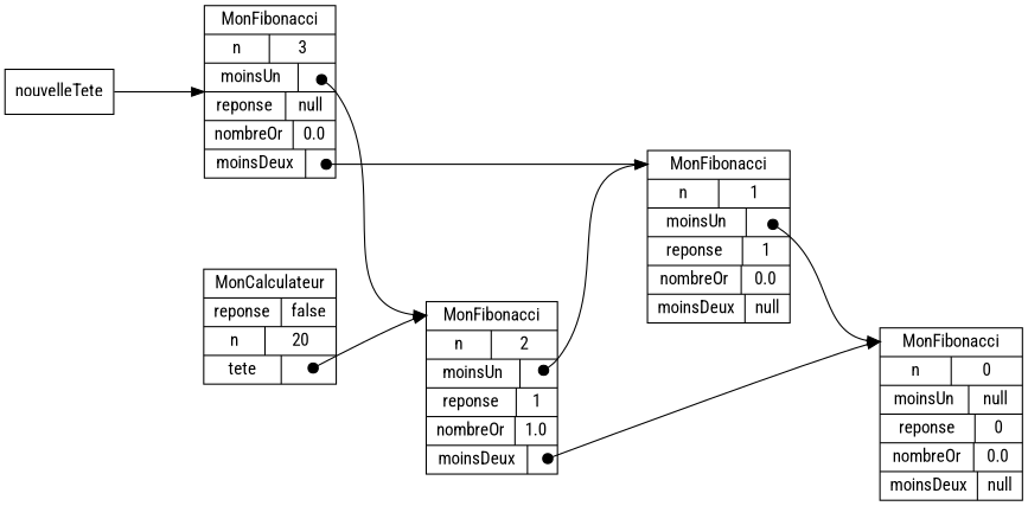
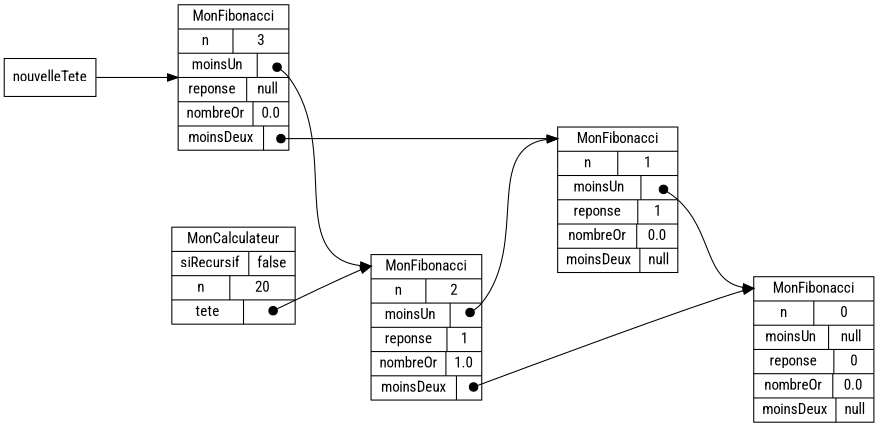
  digraph {
    compound=true
    nodesep=1.0
    rankdir=LR
    ranksep=1.0
    fontname="Roboto Condensed"
    node [fillcolor=white shape=record style=filled fontname="Roboto Condensed"]
    edge [fontname="Roboto Condensed" arrowtail=dot dir=both headport=_C tailclip=false tailport="moinsUn_moinsUn:c"]
    n1 [label=nouvelleTete shape=box]
    n2 [label="<_C>MonFibonacci|{n|3}|{moinsUn|<moinsUn_moinsUn>}|{reponse|null}|{nombreOr|0.0}|{moinsDeux|<moinsDeux_moinsDeux>}"]
    n3 [label="<_C>MonFibonacci|{n|2}|{moinsUn|<moinsUn_moinsUn>}|{reponse|1}|{nombreOr|1.0}|{moinsDeux|<moinsDeux_moinsDeux>}"]
    n4 [label="<_C>MonFibonacci|{n|1}|{moinsUn|<moinsUn_moinsUn>}|{reponse|1}|{nombreOr|0.0}|{moinsDeux|null}"]
-   n5 [label="<_C>MonCalculateur|{reponse|false}|{n|20}|{tete|<tete_tete>}"]
+   n5 [label="<_C>MonCalculateur|{siRecursif|false}|{n|20}|{tete|<tete_tete>}"]
    n6 [label="<_C>MonFibonacci|{n|0}|{moinsUn|null}|{reponse|0}|{nombreOr|0.0}|{moinsDeux|null}"]
    n1 -> n2 [arrowtail="" dir="" headport="" tailclip="" tailport=""]
    n2 -> n3
    n2 -> n4 [tailport="moinsDeux_moinsDeux:c"]
    n3 -> n4
    n3 -> n6 [tailport="moinsDeux_moinsDeux:c"]
    n4 -> n6
    n5 -> n3 [tailport="tete_tete:c"]
  }
